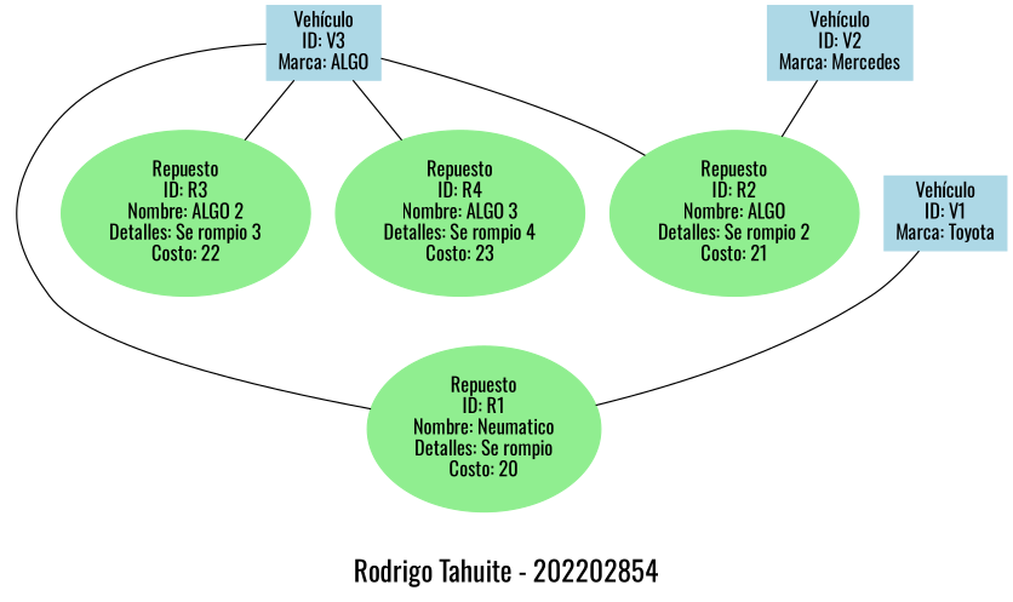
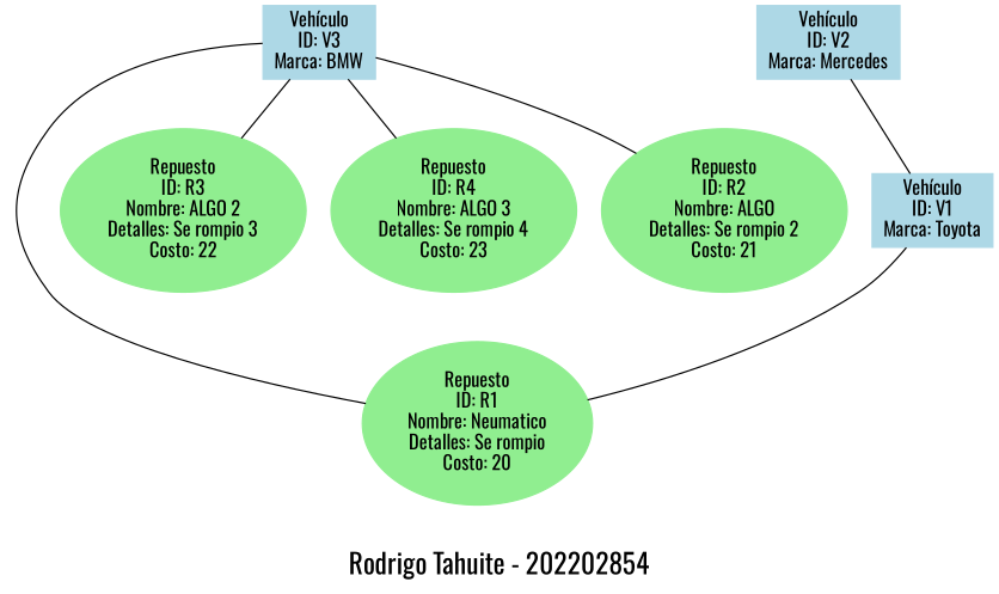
  graph {
    fontname=Oswald
    fontsize=20
    label="Rodrigo Tahuite - 202202854"
    rankdir=TB
    node [color=lightgreen fontname=Oswald shape=ellipse style=filled]
    edge [fontname=Oswald]
    n1 [color=lightblue label="Vehículo\nID: V1\nMarca: Toyota" shape=box]
    n2 [label="Repuesto\nID: R1\nNombre: Neumatico\nDetalles: Se rompio\nCosto: 20"]
    n3 [label="Repuesto\nID: R2\nNombre: ALGO\nDetalles: Se rompio 2\nCosto: 21"]
    n4 [color=lightblue label="Vehículo\nID: V2\nMarca: Mercedes" shape=box]
-   n5 [color=lightblue label="Vehículo\nID: V3\nMarca: ALGO" shape=box]
+   n5 [color=lightblue label="Vehículo\nID: V3\nMarca: BMW" shape=box]
    n6 [label="Repuesto\nID: R3\nNombre: ALGO 2\nDetalles: Se rompio 3\nCosto: 22"]
    n7 [label="Repuesto\nID: R4\nNombre: ALGO 3\nDetalles: Se rompio 4\nCosto: 23"]
    n1 -- n2
-   n4 -- n3
+   n4 -- n1
    n5 -- n2
    n5 -- n3
    n5 -- n6
    n5 -- n7
  }
